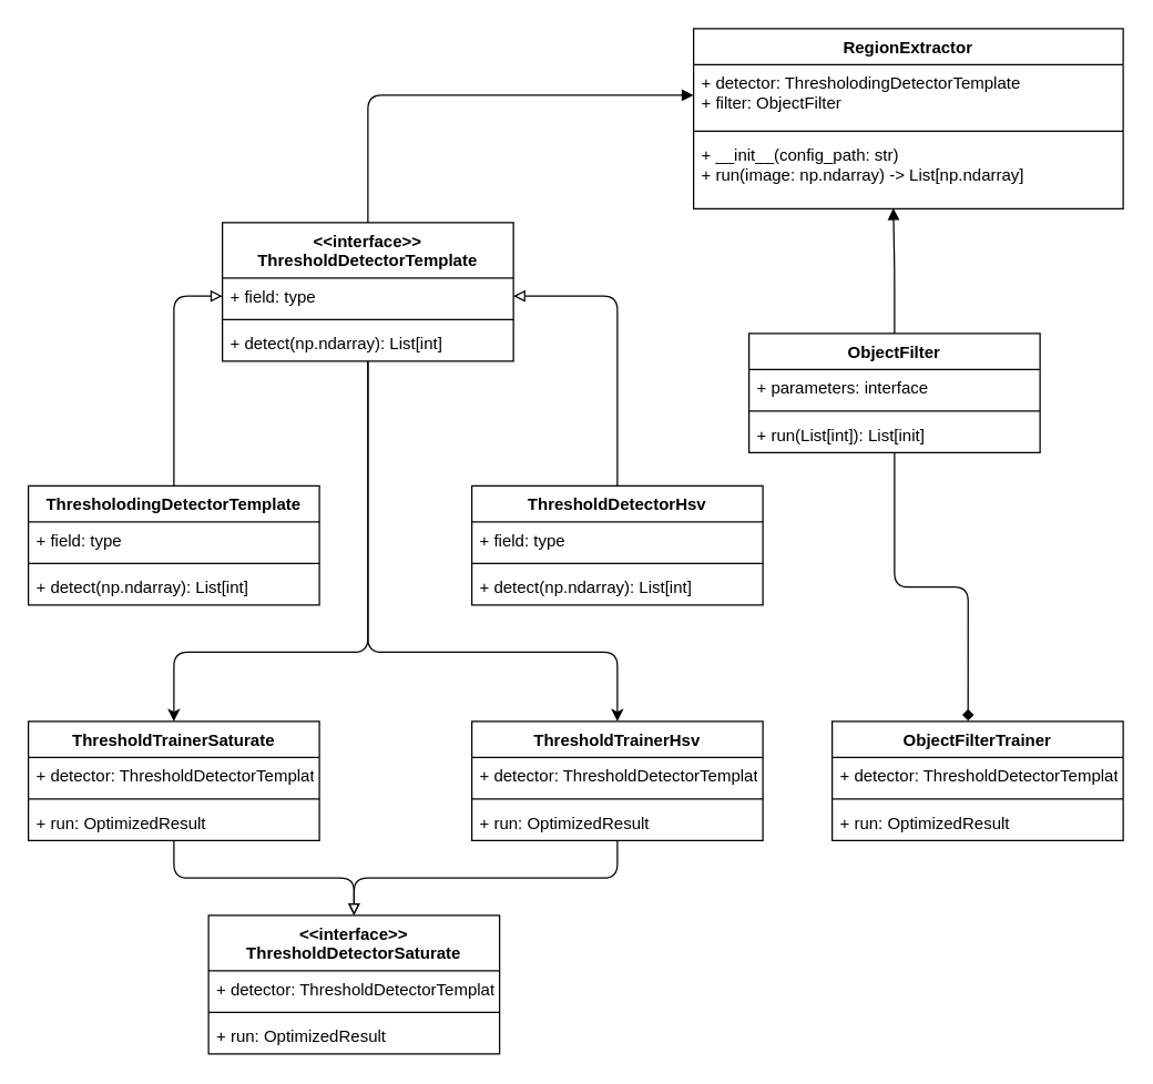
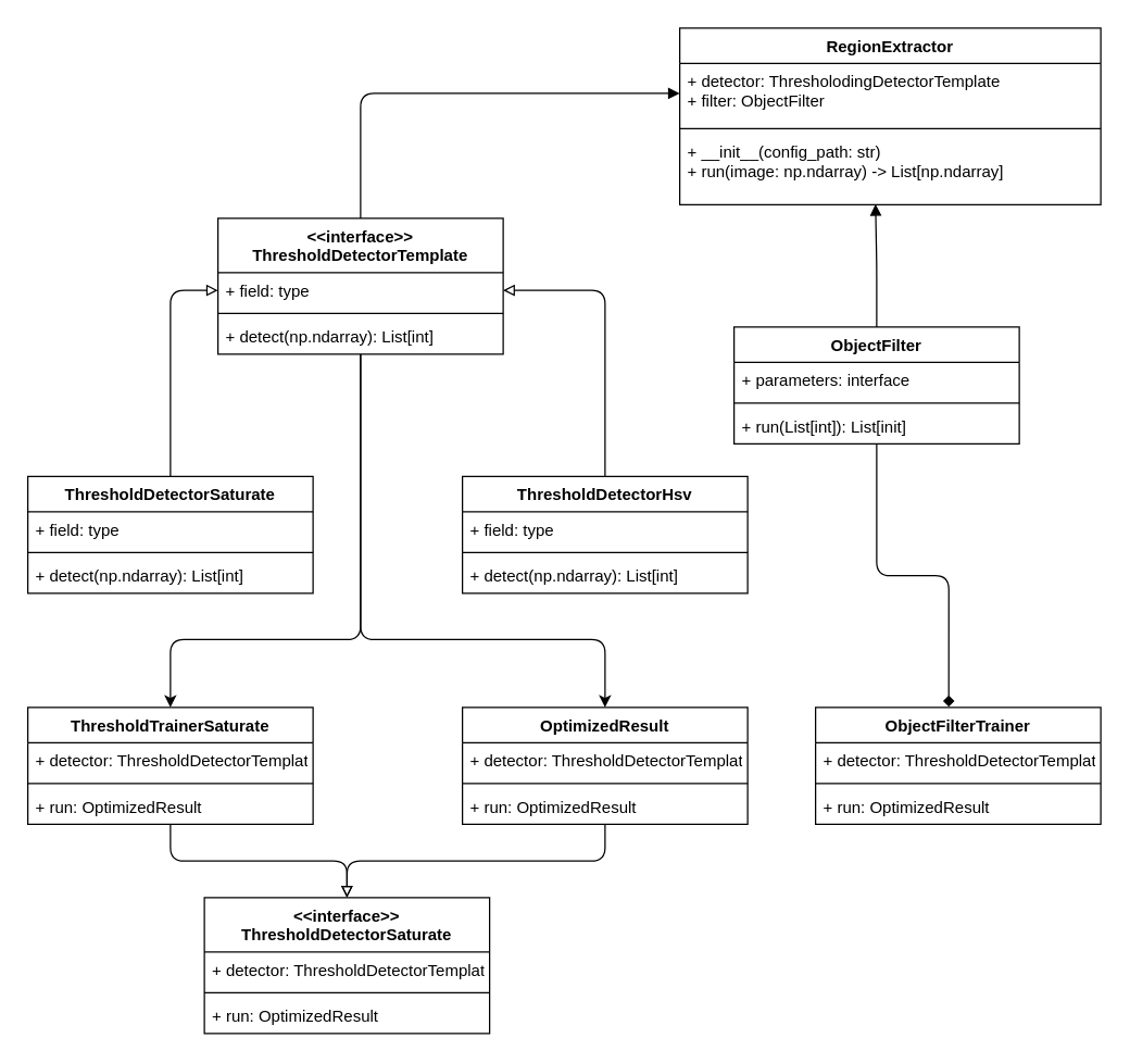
  <mxCell id="0" />
  <mxCell id="1" parent="0" />
  <mxCell id="2" value="RegionExtractor" style="swimlane;fontStyle=1;align=center;verticalAlign=top;childLayout=stackLayout;horizontal=1;startSize=26;horizontalStack=0;resizeParent=1;resizeParentMax=0;resizeLast=0;collapsible=1;marginBottom=0;" vertex="1" parent="1"><mxGeometry x="500" y="20" width="310" height="130" as="geometry"><mxRectangle x="310" y="280" width="170" height="30" as="alternateBounds" /></mxGeometry></mxCell>
  <mxCell id="3" value="+ detector: ThresholodingDetectorTemplate&#10;+ filter: ObjectFilter" style="text;strokeColor=none;fillColor=none;align=left;verticalAlign=top;spacingLeft=4;spacingRight=4;overflow=hidden;rotatable=0;points=[[0,0.5],[1,0.5]];portConstraint=eastwest;" vertex="1" parent="2"><mxGeometry y="26" width="310" height="44" as="geometry" /></mxCell>
  <mxCell id="4" value="" style="line;strokeWidth=1;fillColor=none;align=left;verticalAlign=middle;spacingTop=-1;spacingLeft=3;spacingRight=3;rotatable=0;labelPosition=right;points=[];portConstraint=eastwest;strokeColor=inherit;" vertex="1" parent="2"><mxGeometry y="70" width="310" height="8" as="geometry" /></mxCell>
  <mxCell id="5" value="+ __init__(config_path: str)&#10;+ run(image: np.ndarray) -&gt; List[np.ndarray]" style="text;strokeColor=none;fillColor=none;align=left;verticalAlign=top;spacingLeft=4;spacingRight=4;overflow=hidden;rotatable=0;points=[[0,0.5],[1,0.5]];portConstraint=eastwest;" vertex="1" parent="2"><mxGeometry y="78" width="310" height="52" as="geometry" /></mxCell>
  <mxCell id="6" style="edgeStyle=orthogonalEdgeStyle;html=1;exitX=0.5;exitY=0;exitDx=0;exitDy=0;entryX=0;entryY=0.5;entryDx=0;entryDy=0;endArrow=block;endFill=1;" edge="1" parent="1" source="9" target="3"><mxGeometry relative="1" as="geometry" /></mxCell>
  <mxCell id="7" style="edgeStyle=orthogonalEdgeStyle;html=1;entryX=0.5;entryY=0;entryDx=0;entryDy=0;endArrow=classic;endFill=1;" edge="1" parent="1" source="9" target="30"><mxGeometry relative="1" as="geometry"><Array as="points"><mxPoint x="265" y="470" /><mxPoint x="445" y="470" /></Array></mxGeometry></mxCell>
  <mxCell id="8" style="edgeStyle=orthogonalEdgeStyle;html=1;entryX=0.5;entryY=0;entryDx=0;entryDy=0;endArrow=classic;endFill=1;" edge="1" parent="1" source="9" target="35"><mxGeometry relative="1" as="geometry"><Array as="points"><mxPoint x="265" y="470" /><mxPoint x="125" y="470" /></Array></mxGeometry></mxCell>
  <mxCell id="9" value="&lt;&lt;interface&gt;&gt;&#10;ThresholdDetectorTemplate" style="swimlane;fontStyle=1;align=center;verticalAlign=top;childLayout=stackLayout;horizontal=1;startSize=40;horizontalStack=0;resizeParent=1;resizeParentMax=0;resizeLast=0;collapsible=1;marginBottom=0;" vertex="1" parent="1"><mxGeometry x="160" y="160" width="210" height="100" as="geometry" /></mxCell>
  <mxCell id="10" value="+ field: type" style="text;strokeColor=none;fillColor=none;align=left;verticalAlign=top;spacingLeft=4;spacingRight=4;overflow=hidden;rotatable=0;points=[[0,0.5],[1,0.5]];portConstraint=eastwest;" vertex="1" parent="9"><mxGeometry y="40" width="210" height="26" as="geometry" /></mxCell>
  <mxCell id="11" value="" style="line;strokeWidth=1;fillColor=none;align=left;verticalAlign=middle;spacingTop=-1;spacingLeft=3;spacingRight=3;rotatable=0;labelPosition=right;points=[];portConstraint=eastwest;strokeColor=inherit;" vertex="1" parent="9"><mxGeometry y="66" width="210" height="8" as="geometry" /></mxCell>
  <mxCell id="12" value="+ detect(np.ndarray): List[int]" style="text;strokeColor=none;fillColor=none;align=left;verticalAlign=top;spacingLeft=4;spacingRight=4;overflow=hidden;rotatable=0;points=[[0,0.5],[1,0.5]];portConstraint=eastwest;" vertex="1" parent="9"><mxGeometry y="74" width="210" height="26" as="geometry" /></mxCell>
  <mxCell id="13" style="edgeStyle=orthogonalEdgeStyle;html=1;exitX=0.5;exitY=0;exitDx=0;exitDy=0;entryX=1;entryY=0.5;entryDx=0;entryDy=0;endArrow=block;endFill=0;" edge="1" parent="1" source="14" target="10"><mxGeometry relative="1" as="geometry"><mxPoint x="420" y="240" as="targetPoint" /></mxGeometry></mxCell>
  <mxCell id="14" value="ThresholdDetectorHsv" style="swimlane;fontStyle=1;align=center;verticalAlign=top;childLayout=stackLayout;horizontal=1;startSize=26;horizontalStack=0;resizeParent=1;resizeParentMax=0;resizeLast=0;collapsible=1;marginBottom=0;" vertex="1" parent="1"><mxGeometry x="340" y="350" width="210" height="86" as="geometry" /></mxCell>
  <mxCell id="15" value="+ field: type" style="text;strokeColor=none;fillColor=none;align=left;verticalAlign=top;spacingLeft=4;spacingRight=4;overflow=hidden;rotatable=0;points=[[0,0.5],[1,0.5]];portConstraint=eastwest;" vertex="1" parent="14"><mxGeometry y="26" width="210" height="26" as="geometry" /></mxCell>
  <mxCell id="16" value="" style="line;strokeWidth=1;fillColor=none;align=left;verticalAlign=middle;spacingTop=-1;spacingLeft=3;spacingRight=3;rotatable=0;labelPosition=right;points=[];portConstraint=eastwest;strokeColor=inherit;" vertex="1" parent="14"><mxGeometry y="52" width="210" height="8" as="geometry" /></mxCell>
  <mxCell id="17" value="+ detect(np.ndarray): List[int]" style="text;strokeColor=none;fillColor=none;align=left;verticalAlign=top;spacingLeft=4;spacingRight=4;overflow=hidden;rotatable=0;points=[[0,0.5],[1,0.5]];portConstraint=eastwest;" vertex="1" parent="14"><mxGeometry y="60" width="210" height="26" as="geometry" /></mxCell>
  <mxCell id="18" style="edgeStyle=orthogonalEdgeStyle;html=1;exitX=0.5;exitY=0;exitDx=0;exitDy=0;endArrow=block;endFill=0;" edge="1" parent="1" source="19" target="10"><mxGeometry relative="1" as="geometry" /></mxCell>
- <mxCell id="19" value="ThresholodingDetectorTemplate" style="swimlane;fontStyle=1;align=center;verticalAlign=top;childLayout=stackLayout;horizontal=1;startSize=26;horizontalStack=0;resizeParent=1;resizeParentMax=0;resizeLast=0;collapsible=1;marginBottom=0;" vertex="1" parent="1"><mxGeometry x="20" y="350" width="210" height="86" as="geometry" /></mxCell>
+ <mxCell id="19" value="ThresholdDetectorSaturate" style="swimlane;fontStyle=1;align=center;verticalAlign=top;childLayout=stackLayout;horizontal=1;startSize=26;horizontalStack=0;resizeParent=1;resizeParentMax=0;resizeLast=0;collapsible=1;marginBottom=0;" vertex="1" parent="1"><mxGeometry x="20" y="350" width="210" height="86" as="geometry" /></mxCell>
  <mxCell id="20" value="+ field: type" style="text;strokeColor=none;fillColor=none;align=left;verticalAlign=top;spacingLeft=4;spacingRight=4;overflow=hidden;rotatable=0;points=[[0,0.5],[1,0.5]];portConstraint=eastwest;" vertex="1" parent="19"><mxGeometry y="26" width="210" height="26" as="geometry" /></mxCell>
  <mxCell id="21" value="" style="line;strokeWidth=1;fillColor=none;align=left;verticalAlign=middle;spacingTop=-1;spacingLeft=3;spacingRight=3;rotatable=0;labelPosition=right;points=[];portConstraint=eastwest;strokeColor=inherit;" vertex="1" parent="19"><mxGeometry y="52" width="210" height="8" as="geometry" /></mxCell>
  <mxCell id="22" value="+ detect(np.ndarray): List[int]" style="text;strokeColor=none;fillColor=none;align=left;verticalAlign=top;spacingLeft=4;spacingRight=4;overflow=hidden;rotatable=0;points=[[0,0.5],[1,0.5]];portConstraint=eastwest;" vertex="1" parent="19"><mxGeometry y="60" width="210" height="26" as="geometry" /></mxCell>
  <mxCell id="23" style="edgeStyle=orthogonalEdgeStyle;html=1;exitX=0.5;exitY=0;exitDx=0;exitDy=0;entryX=0.465;entryY=0.991;entryDx=0;entryDy=0;entryPerimeter=0;endArrow=block;endFill=1;" edge="1" parent="1" source="25" target="5"><mxGeometry relative="1" as="geometry" /></mxCell>
  <mxCell id="24" style="edgeStyle=orthogonalEdgeStyle;html=1;entryX=0.467;entryY=-0.006;entryDx=0;entryDy=0;entryPerimeter=0;endArrow=diamond;endFill=1;" edge="1" parent="1" source="25" target="43"><mxGeometry relative="1" as="geometry" /></mxCell>
  <mxCell id="25" value="ObjectFilter" style="swimlane;fontStyle=1;align=center;verticalAlign=top;childLayout=stackLayout;horizontal=1;startSize=26;horizontalStack=0;resizeParent=1;resizeParentMax=0;resizeLast=0;collapsible=1;marginBottom=0;" vertex="1" parent="1"><mxGeometry x="540" y="240" width="210" height="86" as="geometry" /></mxCell>
  <mxCell id="26" value="+ parameters: interface" style="text;strokeColor=none;fillColor=none;align=left;verticalAlign=top;spacingLeft=4;spacingRight=4;overflow=hidden;rotatable=0;points=[[0,0.5],[1,0.5]];portConstraint=eastwest;" vertex="1" parent="25"><mxGeometry y="26" width="210" height="26" as="geometry" /></mxCell>
  <mxCell id="27" value="" style="line;strokeWidth=1;fillColor=none;align=left;verticalAlign=middle;spacingTop=-1;spacingLeft=3;spacingRight=3;rotatable=0;labelPosition=right;points=[];portConstraint=eastwest;strokeColor=inherit;" vertex="1" parent="25"><mxGeometry y="52" width="210" height="8" as="geometry" /></mxCell>
  <mxCell id="28" value="+ run(List[int]): List[init]" style="text;strokeColor=none;fillColor=none;align=left;verticalAlign=top;spacingLeft=4;spacingRight=4;overflow=hidden;rotatable=0;points=[[0,0.5],[1,0.5]];portConstraint=eastwest;" vertex="1" parent="25"><mxGeometry y="60" width="210" height="26" as="geometry" /></mxCell>
  <mxCell id="29" style="edgeStyle=orthogonalEdgeStyle;html=1;endArrow=block;endFill=0;" edge="1" parent="1" source="30" target="39"><mxGeometry relative="1" as="geometry" /></mxCell>
- <mxCell id="30" value="ThresholdTrainerHsv" style="swimlane;fontStyle=1;align=center;verticalAlign=top;childLayout=stackLayout;horizontal=1;startSize=26;horizontalStack=0;resizeParent=1;resizeParentMax=0;resizeLast=0;collapsible=1;marginBottom=0;" vertex="1" parent="1"><mxGeometry x="340" y="520" width="210" height="86" as="geometry" /></mxCell>
+ <mxCell id="30" value="OptimizedResult" style="swimlane;fontStyle=1;align=center;verticalAlign=top;childLayout=stackLayout;horizontal=1;startSize=26;horizontalStack=0;resizeParent=1;resizeParentMax=0;resizeLast=0;collapsible=1;marginBottom=0;" vertex="1" parent="1"><mxGeometry x="340" y="520" width="210" height="86" as="geometry" /></mxCell>
  <mxCell id="31" value="+ detector: ThresholdDetectorTemplate" style="text;strokeColor=none;fillColor=none;align=left;verticalAlign=top;spacingLeft=4;spacingRight=4;overflow=hidden;rotatable=0;points=[[0,0.5],[1,0.5]];portConstraint=eastwest;" vertex="1" parent="30"><mxGeometry y="26" width="210" height="26" as="geometry" /></mxCell>
  <mxCell id="32" value="" style="line;strokeWidth=1;fillColor=none;align=left;verticalAlign=middle;spacingTop=-1;spacingLeft=3;spacingRight=3;rotatable=0;labelPosition=right;points=[];portConstraint=eastwest;strokeColor=inherit;" vertex="1" parent="30"><mxGeometry y="52" width="210" height="8" as="geometry" /></mxCell>
  <mxCell id="33" value="+ run: OptimizedResult" style="text;strokeColor=none;fillColor=none;align=left;verticalAlign=top;spacingLeft=4;spacingRight=4;overflow=hidden;rotatable=0;points=[[0,0.5],[1,0.5]];portConstraint=eastwest;" vertex="1" parent="30"><mxGeometry y="60" width="210" height="26" as="geometry" /></mxCell>
  <mxCell id="34" style="edgeStyle=orthogonalEdgeStyle;html=1;entryX=0.5;entryY=0;entryDx=0;entryDy=0;endArrow=block;endFill=0;" edge="1" parent="1" source="35" target="39"><mxGeometry relative="1" as="geometry" /></mxCell>
  <mxCell id="35" value="ThresholdTrainerSaturate" style="swimlane;fontStyle=1;align=center;verticalAlign=top;childLayout=stackLayout;horizontal=1;startSize=26;horizontalStack=0;resizeParent=1;resizeParentMax=0;resizeLast=0;collapsible=1;marginBottom=0;" vertex="1" parent="1"><mxGeometry x="20" y="520" width="210" height="86" as="geometry" /></mxCell>
  <mxCell id="36" value="+ detector: ThresholdDetectorTemplate" style="text;strokeColor=none;fillColor=none;align=left;verticalAlign=top;spacingLeft=4;spacingRight=4;overflow=hidden;rotatable=0;points=[[0,0.5],[1,0.5]];portConstraint=eastwest;" vertex="1" parent="35"><mxGeometry y="26" width="210" height="26" as="geometry" /></mxCell>
  <mxCell id="37" value="" style="line;strokeWidth=1;fillColor=none;align=left;verticalAlign=middle;spacingTop=-1;spacingLeft=3;spacingRight=3;rotatable=0;labelPosition=right;points=[];portConstraint=eastwest;strokeColor=inherit;" vertex="1" parent="35"><mxGeometry y="52" width="210" height="8" as="geometry" /></mxCell>
  <mxCell id="38" value="+ run: OptimizedResult" style="text;strokeColor=none;fillColor=none;align=left;verticalAlign=top;spacingLeft=4;spacingRight=4;overflow=hidden;rotatable=0;points=[[0,0.5],[1,0.5]];portConstraint=eastwest;" vertex="1" parent="35"><mxGeometry y="60" width="210" height="26" as="geometry" /></mxCell>
  <mxCell id="39" value="&lt;&lt;interface&gt;&gt;&#10;ThresholdDetectorSaturate" style="swimlane;fontStyle=1;align=center;verticalAlign=top;childLayout=stackLayout;horizontal=1;startSize=40;horizontalStack=0;resizeParent=1;resizeParentMax=0;resizeLast=0;collapsible=1;marginBottom=0;" vertex="1" parent="1"><mxGeometry x="150" y="660" width="210" height="100" as="geometry" /></mxCell>
  <mxCell id="40" value="+ detector: ThresholdDetectorTemplate" style="text;strokeColor=none;fillColor=none;align=left;verticalAlign=top;spacingLeft=4;spacingRight=4;overflow=hidden;rotatable=0;points=[[0,0.5],[1,0.5]];portConstraint=eastwest;" vertex="1" parent="39"><mxGeometry y="40" width="210" height="26" as="geometry" /></mxCell>
  <mxCell id="41" value="" style="line;strokeWidth=1;fillColor=none;align=left;verticalAlign=middle;spacingTop=-1;spacingLeft=3;spacingRight=3;rotatable=0;labelPosition=right;points=[];portConstraint=eastwest;strokeColor=inherit;" vertex="1" parent="39"><mxGeometry y="66" width="210" height="8" as="geometry" /></mxCell>
  <mxCell id="42" value="+ run: OptimizedResult" style="text;strokeColor=none;fillColor=none;align=left;verticalAlign=top;spacingLeft=4;spacingRight=4;overflow=hidden;rotatable=0;points=[[0,0.5],[1,0.5]];portConstraint=eastwest;" vertex="1" parent="39"><mxGeometry y="74" width="210" height="26" as="geometry" /></mxCell>
  <mxCell id="43" value="ObjectFilterTrainer" style="swimlane;fontStyle=1;align=center;verticalAlign=top;childLayout=stackLayout;horizontal=1;startSize=26;horizontalStack=0;resizeParent=1;resizeParentMax=0;resizeLast=0;collapsible=1;marginBottom=0;" vertex="1" parent="1"><mxGeometry x="600" y="520" width="210" height="86" as="geometry" /></mxCell>
  <mxCell id="44" value="+ detector: ThresholdDetectorTemplate" style="text;strokeColor=none;fillColor=none;align=left;verticalAlign=top;spacingLeft=4;spacingRight=4;overflow=hidden;rotatable=0;points=[[0,0.5],[1,0.5]];portConstraint=eastwest;" vertex="1" parent="43"><mxGeometry y="26" width="210" height="26" as="geometry" /></mxCell>
  <mxCell id="45" value="" style="line;strokeWidth=1;fillColor=none;align=left;verticalAlign=middle;spacingTop=-1;spacingLeft=3;spacingRight=3;rotatable=0;labelPosition=right;points=[];portConstraint=eastwest;strokeColor=inherit;" vertex="1" parent="43"><mxGeometry y="52" width="210" height="8" as="geometry" /></mxCell>
  <mxCell id="46" value="+ run: OptimizedResult" style="text;strokeColor=none;fillColor=none;align=left;verticalAlign=top;spacingLeft=4;spacingRight=4;overflow=hidden;rotatable=0;points=[[0,0.5],[1,0.5]];portConstraint=eastwest;" vertex="1" parent="43"><mxGeometry y="60" width="210" height="26" as="geometry" /></mxCell>
